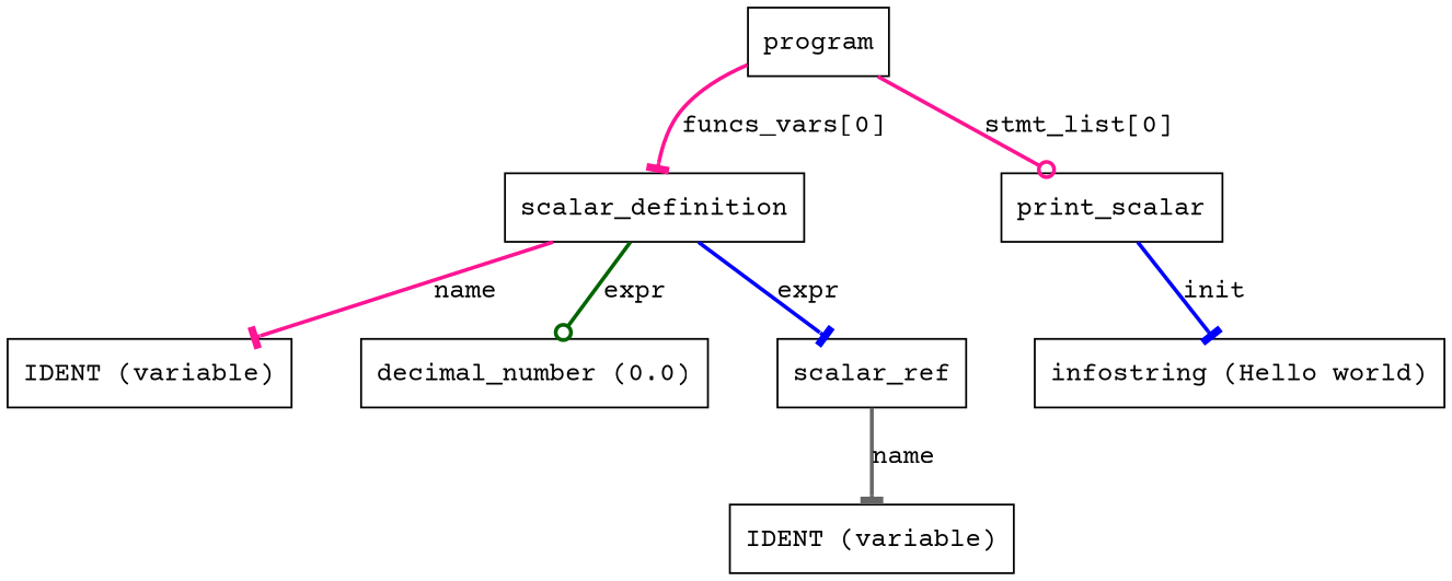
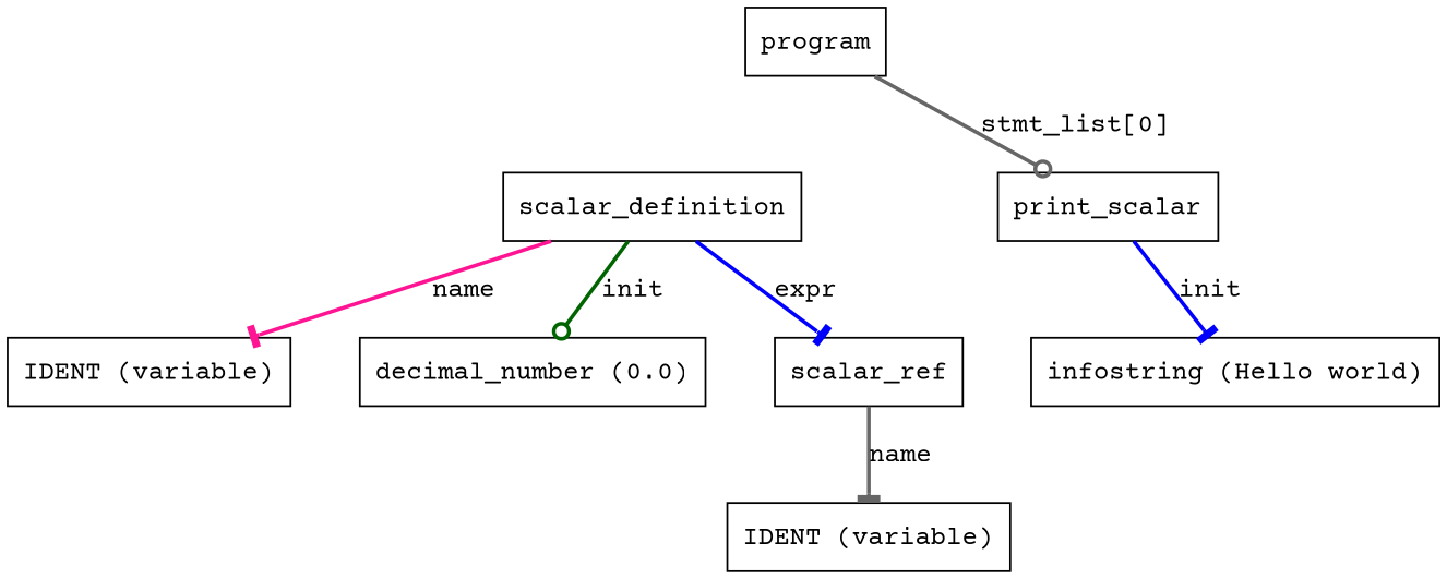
  digraph {
    clusterrank=local
    fontname="Courier Prime"
    nodesep=0.5
    rankdir=TB
    ranksep=equally
    node [fontname="Courier Prime" shape=box]
    edge [arrowhead=tee color=deeppink fontname="Courier Prime" style=bold]
    n1 [label=program]
    n2 [label=scalar_definition]
    n3 [label=print_scalar]
    n4 [label="IDENT (variable)"]
    n5 [label="decimal_number (0.0)"]
    n6 [label=scalar_ref]
    n7 [label="infostring (Hello world)"]
    n8 [label="IDENT (variable)"]
-   n1 -> n2 [label="funcs_vars[0]"]
-   n1 -> n3 [arrowhead=odot label="stmt_list[0]"]
+   n1 -> n3 [arrowhead=odot color=gray40 label="stmt_list[0]"]
    n2 -> n4 [label=name]
-   n2 -> n5 [arrowhead=odot color=darkgreen label=expr]
+   n2 -> n5 [arrowhead=odot color=darkgreen label=init]
    n2 -> n6 [color=blue label=expr]
    n3 -> n7 [color=blue label=init]
    n6 -> n8 [color=gray40 label=name]
  }
